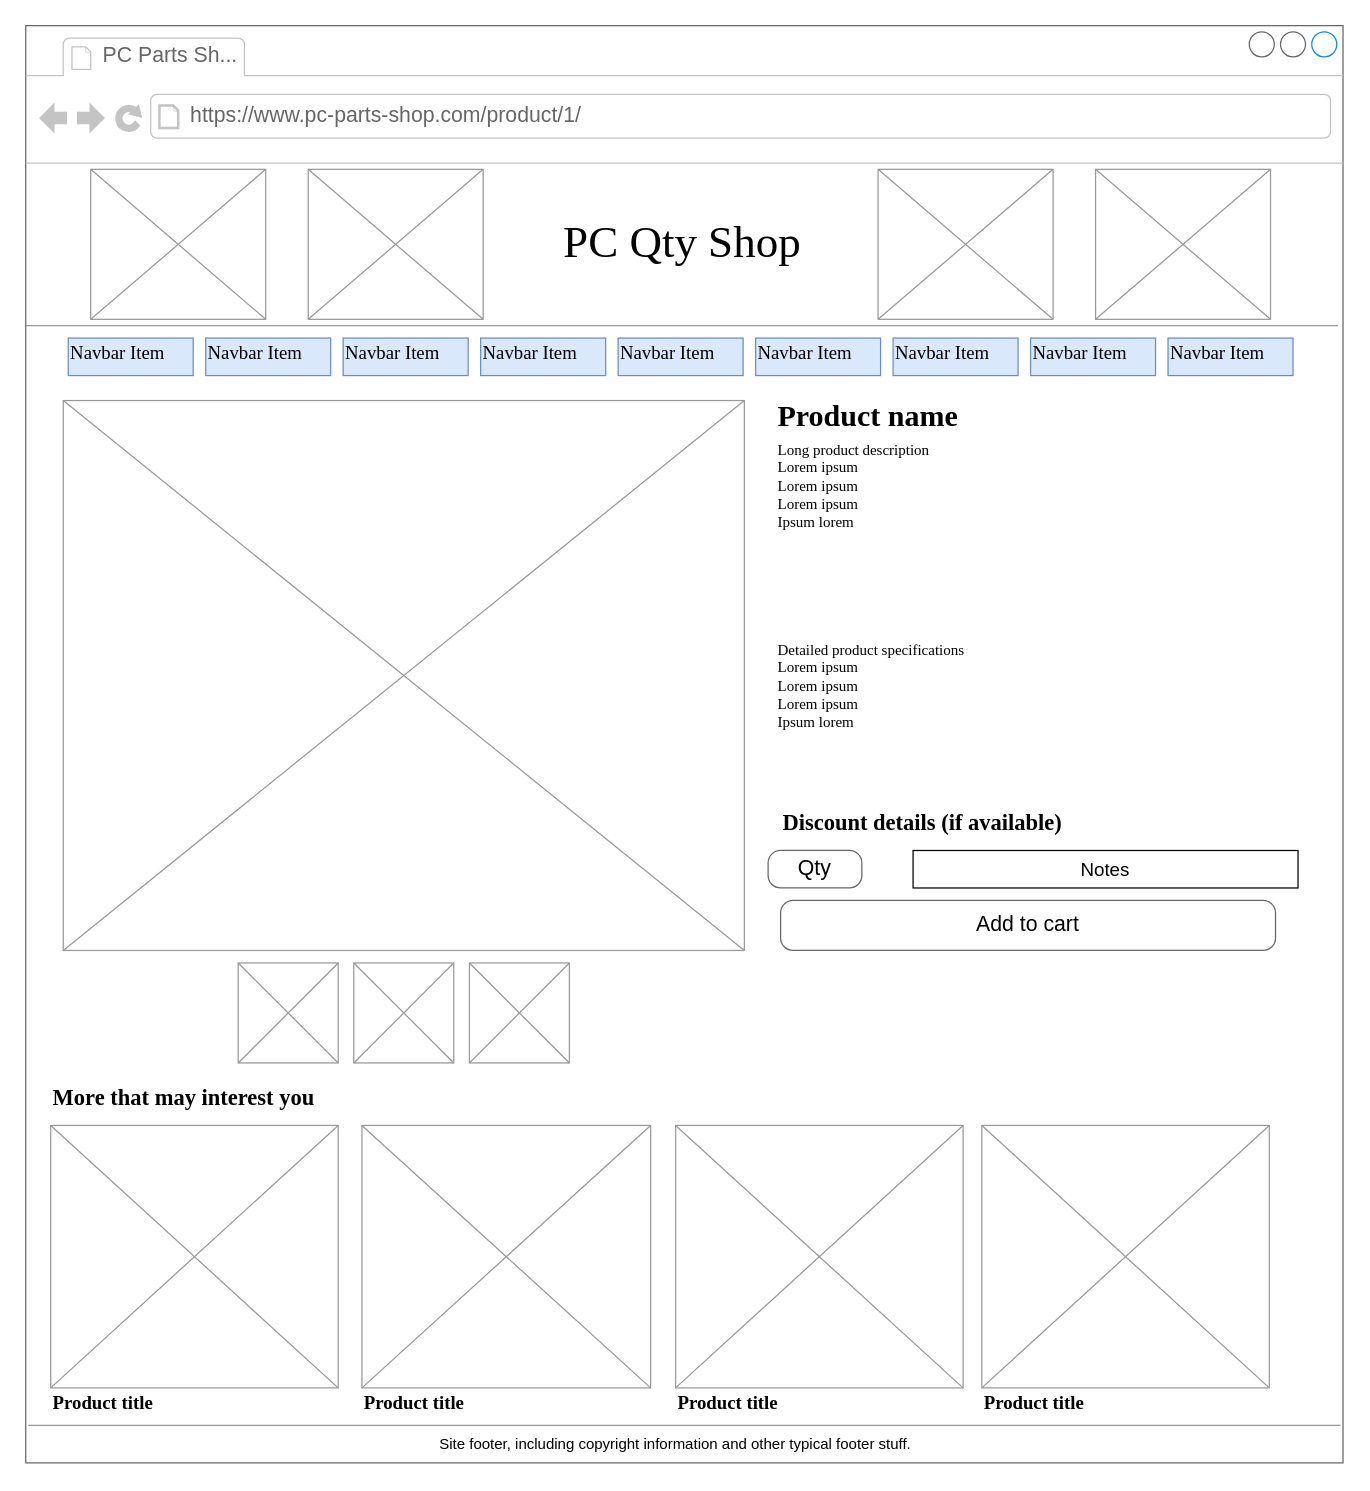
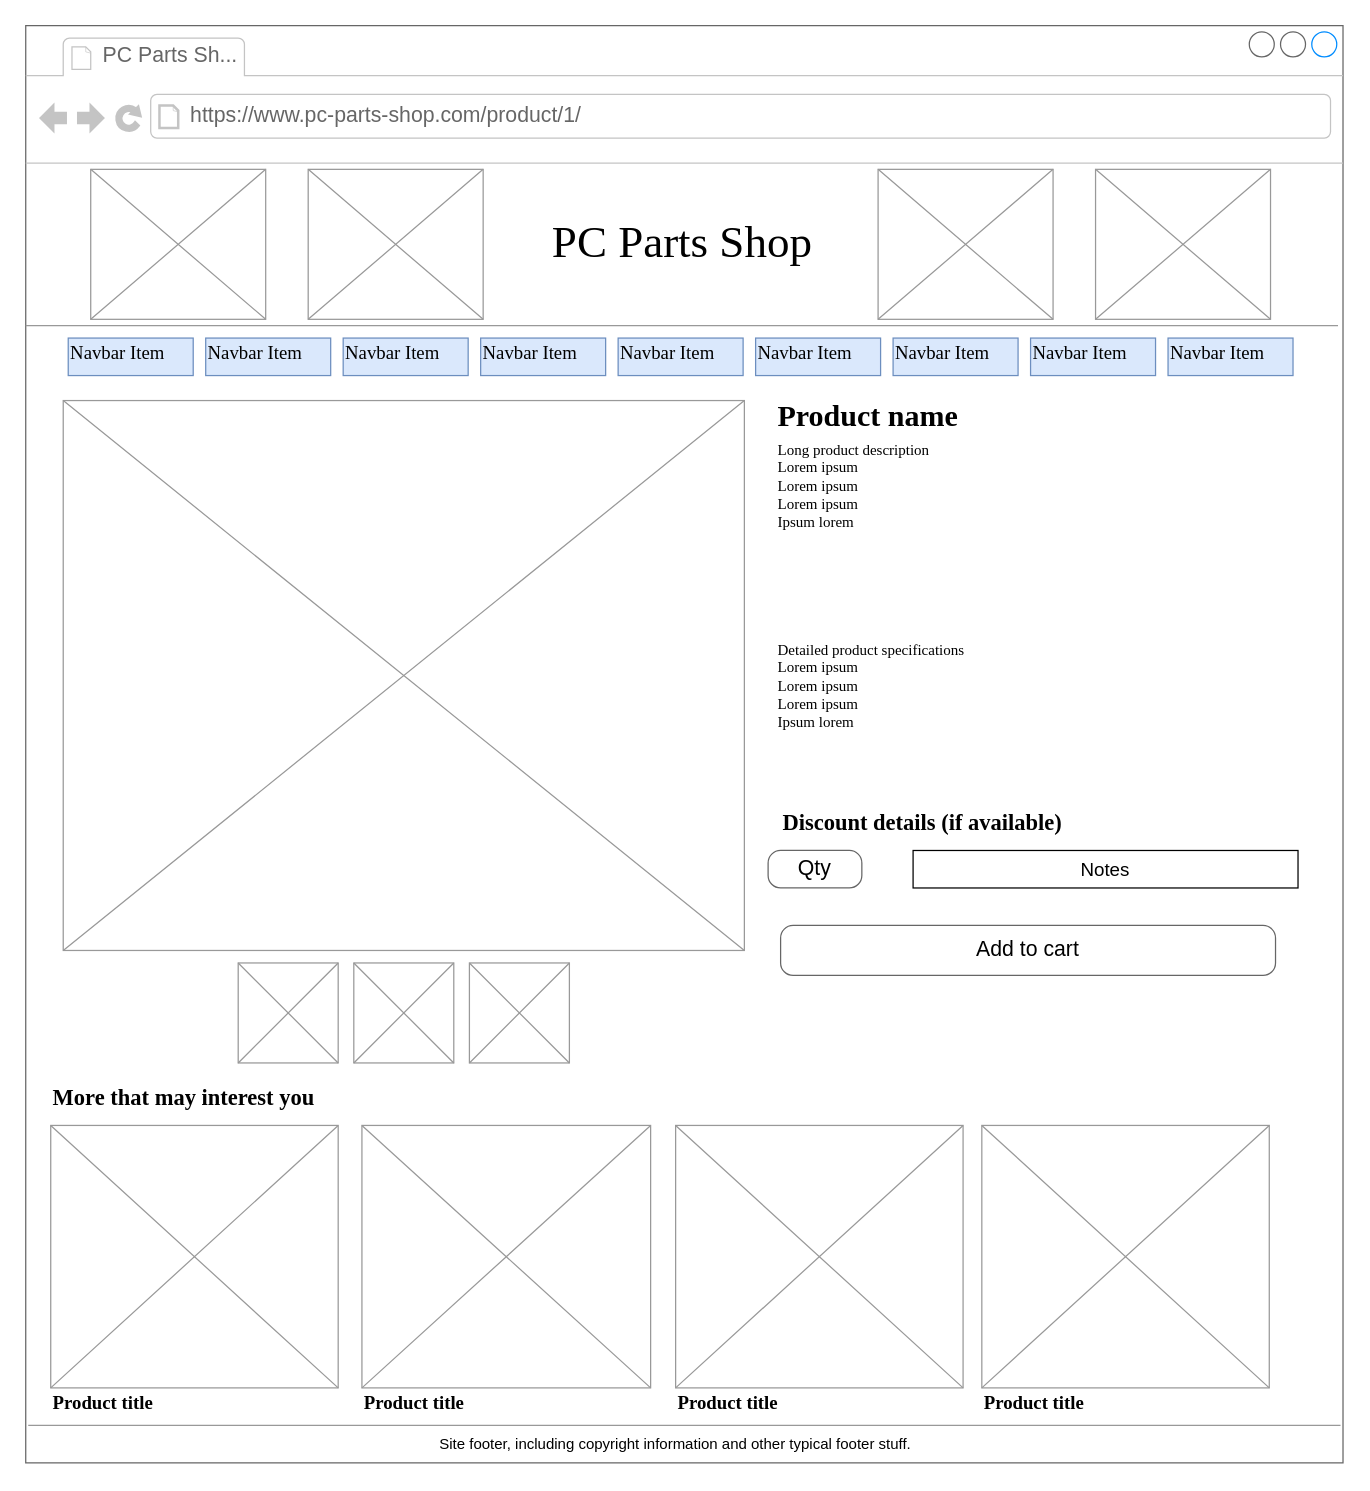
  <mxCell id="0" />
  <mxCell id="1" parent="0" />
  <mxCell id="2" value="" style="strokeWidth=1;shadow=0;dashed=0;align=center;html=1;shape=mxgraph.mockup.containers.browserWindow;rSize=0;strokeColor=#666666;mainText=,;recursiveResize=0;rounded=0;labelBackgroundColor=none;fontFamily=Verdana;fontSize=12" parent="1" vertex="1"><mxGeometry x="20" y="20" width="1054" height="1150" as="geometry" /></mxCell>
  <mxCell id="3" value="&lt;div&gt;PC Parts Sh...&lt;/div&gt;" style="strokeWidth=1;shadow=0;dashed=0;align=center;html=1;shape=mxgraph.mockup.containers.anchor;fontSize=17;fontColor=#666666;align=left;" parent="2" vertex="1"><mxGeometry x="60" y="12" width="110" height="26" as="geometry" /></mxCell>
  <mxCell id="4" value="&lt;div&gt;https://www.pc-parts-shop.com/product/1/&lt;/div&gt;" style="strokeWidth=1;shadow=0;dashed=0;align=center;html=1;shape=mxgraph.mockup.containers.anchor;rSize=0;fontSize=17;fontColor=#666666;align=left;" parent="2" vertex="1"><mxGeometry x="130" y="60" width="250" height="26" as="geometry" /></mxCell>
- <mxCell id="5" value="&lt;div align=&quot;center&quot;&gt;&lt;font style=&quot;font-size: 36px;&quot;&gt;PC Qty Shop&lt;/font&gt;&lt;/div&gt;" style="text;html=1;points=[];align=center;verticalAlign=top;spacingTop=-4;fontSize=30;fontFamily=Verdana" parent="2" vertex="1"><mxGeometry x="355" y="150" width="340" height="50" as="geometry" /></mxCell>
+ <mxCell id="5" value="&lt;div align=&quot;center&quot;&gt;&lt;font style=&quot;font-size: 36px;&quot;&gt;PC Parts Shop&lt;/font&gt;&lt;/div&gt;" style="text;html=1;points=[];align=center;verticalAlign=top;spacingTop=-4;fontSize=30;fontFamily=Verdana" parent="2" vertex="1"><mxGeometry x="355" y="150" width="340" height="50" as="geometry" /></mxCell>
  <mxCell id="6" value="" style="verticalLabelPosition=bottom;shadow=0;dashed=0;align=center;html=1;verticalAlign=top;strokeWidth=1;shape=mxgraph.mockup.markup.line;strokeColor=#999999;rounded=0;labelBackgroundColor=none;fillColor=#ffffff;fontFamily=Verdana;fontSize=12;fontColor=#000000;" parent="2" vertex="1"><mxGeometry y="230" width="1050" height="20" as="geometry" /></mxCell>
  <mxCell id="7" value="Navbar Item" style="text;html=1;points=[];align=left;verticalAlign=top;spacingTop=-4;fontSize=15;fontFamily=Verdana;fillColor=#dae8fc;strokeColor=#6c8ebf;" parent="2" vertex="1"><mxGeometry x="34" y="250" width="100" height="30" as="geometry" /></mxCell>
  <mxCell id="8" value="" style="verticalLabelPosition=bottom;shadow=0;dashed=0;align=center;html=1;verticalAlign=top;strokeWidth=1;shape=mxgraph.mockup.markup.line;strokeColor=#999999;rounded=0;labelBackgroundColor=none;fillColor=#ffffff;fontFamily=Verdana;fontSize=12;fontColor=#000000;" parent="2" vertex="1"><mxGeometry x="2" y="1110" width="1050" height="20" as="geometry" /></mxCell>
  <mxCell id="9" value="" style="verticalLabelPosition=bottom;shadow=0;dashed=0;align=center;html=1;verticalAlign=top;strokeWidth=1;shape=mxgraph.mockup.graphics.simpleIcon;strokeColor=#999999;fillColor=#ffffff;rounded=0;labelBackgroundColor=none;fontFamily=Verdana;fontSize=12;fontColor=#000000;" parent="2" vertex="1"><mxGeometry x="30" y="300" width="545" height="440" as="geometry" /></mxCell>
- <mxCell id="10" value="Add to cart" style="strokeWidth=1;shadow=0;dashed=0;align=center;html=1;shape=mxgraph.mockup.buttons.button;strokeColor=#666666;mainText=;buttonStyle=round;fontSize=17;fontStyle=0;fillColor=none;whiteSpace=wrap;rounded=0;labelBackgroundColor=none;" parent="2" vertex="1"><mxGeometry x="604" y="700" width="396" height="40" as="geometry" /></mxCell>
+ <mxCell id="10" value="Add to cart" style="strokeWidth=1;shadow=0;dashed=0;align=center;html=1;shape=mxgraph.mockup.buttons.button;strokeColor=#666666;mainText=;buttonStyle=round;fontSize=17;fontStyle=0;fillColor=none;whiteSpace=wrap;rounded=0;labelBackgroundColor=none;" parent="2" vertex="1"><mxGeometry x="604" y="720" width="396" height="40" as="geometry" /></mxCell>
  <mxCell id="11" value="&lt;div&gt;Long product description&lt;/div&gt;&lt;div&gt;Lorem ipsum&lt;/div&gt;&lt;div&gt;&lt;div&gt;Lorem ipsum&lt;br&gt;&lt;div&gt;Lorem ipsum&lt;br&gt;&lt;div&gt;Ipsum lorem&lt;br&gt;&lt;/div&gt;&lt;/div&gt;&lt;/div&gt;&lt;/div&gt;" style="text;html=1;points=[];align=left;verticalAlign=top;spacingTop=-4;fontSize=12;fontFamily=Verdana;whiteSpace=wrap;" parent="2" vertex="1"><mxGeometry x="600" y="330" width="454" height="80" as="geometry" /></mxCell>
  <mxCell id="12" value="" style="verticalLabelPosition=bottom;shadow=0;dashed=0;align=center;html=1;verticalAlign=top;strokeWidth=1;shape=mxgraph.mockup.graphics.simpleIcon;strokeColor=#999999;fillColor=#ffffff;rounded=0;labelBackgroundColor=none;fontFamily=Verdana;fontSize=12;fontColor=#000000;" vertex="1" parent="2"><mxGeometry x="52" y="115" width="140" height="120" as="geometry" /></mxCell>
  <mxCell id="13" value="" style="verticalLabelPosition=bottom;shadow=0;dashed=0;align=center;html=1;verticalAlign=top;strokeWidth=1;shape=mxgraph.mockup.graphics.simpleIcon;strokeColor=#999999;fillColor=#ffffff;rounded=0;labelBackgroundColor=none;fontFamily=Verdana;fontSize=12;fontColor=#000000;" vertex="1" parent="2"><mxGeometry x="226" y="115" width="140" height="120" as="geometry" /></mxCell>
  <mxCell id="14" value="" style="verticalLabelPosition=bottom;shadow=0;dashed=0;align=center;html=1;verticalAlign=top;strokeWidth=1;shape=mxgraph.mockup.graphics.simpleIcon;strokeColor=#999999;fillColor=#ffffff;rounded=0;labelBackgroundColor=none;fontFamily=Verdana;fontSize=12;fontColor=#000000;" vertex="1" parent="2"><mxGeometry x="682" y="115" width="140" height="120" as="geometry" /></mxCell>
  <mxCell id="15" value="" style="verticalLabelPosition=bottom;shadow=0;dashed=0;align=center;html=1;verticalAlign=top;strokeWidth=1;shape=mxgraph.mockup.graphics.simpleIcon;strokeColor=#999999;fillColor=#ffffff;rounded=0;labelBackgroundColor=none;fontFamily=Verdana;fontSize=12;fontColor=#000000;" vertex="1" parent="2"><mxGeometry x="856" y="115" width="140" height="120" as="geometry" /></mxCell>
  <mxCell id="16" value="Navbar Item" style="text;html=1;points=[];align=left;verticalAlign=top;spacingTop=-4;fontSize=15;fontFamily=Verdana;fillColor=#dae8fc;strokeColor=#6c8ebf;" vertex="1" parent="2"><mxGeometry x="144" y="250" width="100" height="30" as="geometry" /></mxCell>
  <mxCell id="17" value="Navbar Item" style="text;html=1;points=[];align=left;verticalAlign=top;spacingTop=-4;fontSize=15;fontFamily=Verdana;fillColor=#dae8fc;strokeColor=#6c8ebf;" vertex="1" parent="2"><mxGeometry x="254" y="250" width="100" height="30" as="geometry" /></mxCell>
  <mxCell id="18" value="Navbar Item" style="text;html=1;points=[];align=left;verticalAlign=top;spacingTop=-4;fontSize=15;fontFamily=Verdana;fillColor=#dae8fc;strokeColor=#6c8ebf;" vertex="1" parent="2"><mxGeometry x="364" y="250" width="100" height="30" as="geometry" /></mxCell>
  <mxCell id="19" value="Navbar Item" style="text;html=1;points=[];align=left;verticalAlign=top;spacingTop=-4;fontSize=15;fontFamily=Verdana;fillColor=#dae8fc;strokeColor=#6c8ebf;" vertex="1" parent="2"><mxGeometry x="474" y="250" width="100" height="30" as="geometry" /></mxCell>
  <mxCell id="20" value="Navbar Item" style="text;html=1;points=[];align=left;verticalAlign=top;spacingTop=-4;fontSize=15;fontFamily=Verdana;fillColor=#dae8fc;strokeColor=#6c8ebf;" vertex="1" parent="2"><mxGeometry x="584" y="250" width="100" height="30" as="geometry" /></mxCell>
  <mxCell id="21" value="Navbar Item" style="text;html=1;points=[];align=left;verticalAlign=top;spacingTop=-4;fontSize=15;fontFamily=Verdana;fillColor=#dae8fc;strokeColor=#6c8ebf;" vertex="1" parent="2"><mxGeometry x="694" y="250" width="100" height="30" as="geometry" /></mxCell>
  <mxCell id="22" value="Navbar Item" style="text;html=1;points=[];align=left;verticalAlign=top;spacingTop=-4;fontSize=15;fontFamily=Verdana;fillColor=#dae8fc;strokeColor=#6c8ebf;" vertex="1" parent="2"><mxGeometry x="804" y="250" width="100" height="30" as="geometry" /></mxCell>
  <mxCell id="23" value="Navbar Item" style="text;html=1;points=[];align=left;verticalAlign=top;spacingTop=-4;fontSize=15;fontFamily=Verdana;fillColor=#dae8fc;strokeColor=#6c8ebf;" vertex="1" parent="2"><mxGeometry x="914" y="250" width="100" height="30" as="geometry" /></mxCell>
  <mxCell id="24" value="Qty" style="strokeWidth=1;shadow=0;dashed=0;align=center;html=1;shape=mxgraph.mockup.buttons.button;strokeColor=#666666;mainText=;buttonStyle=round;fontSize=17;fontStyle=0;fillColor=none;whiteSpace=wrap;rounded=0;labelBackgroundColor=none;" vertex="1" parent="2"><mxGeometry x="594" y="660" width="75" height="30" as="geometry" /></mxCell>
  <mxCell id="25" value="&lt;div align=&quot;center&quot;&gt;Site footer, including copyright information and other typical footer stuff.&lt;/div&gt;" style="text;spacingTop=-5;whiteSpace=wrap;html=1;align=center;fontSize=12;fontFamily=Helvetica;fillColor=none;strokeColor=none;rounded=0;shadow=1;labelBackgroundColor=none;" parent="2" vertex="1"><mxGeometry x="275" y="1126" width="490" height="25" as="geometry" /></mxCell>
  <mxCell id="26" value="&lt;h1&gt;Product name&lt;br&gt;&lt;/h1&gt;" style="text;html=1;points=[];align=left;verticalAlign=top;spacingTop=-4;fontSize=12;fontFamily=Verdana;whiteSpace=wrap;" vertex="1" parent="2"><mxGeometry x="600" y="280" width="364" height="40" as="geometry" /></mxCell>
  <mxCell id="27" value="&lt;h2&gt;More that may interest you&lt;br&gt;&lt;/h2&gt;" style="text;html=1;points=[];align=left;verticalAlign=top;spacingTop=-4;fontSize=12;fontFamily=Verdana;whiteSpace=wrap;" vertex="1" parent="2"><mxGeometry x="20" y="830" width="290" height="40" as="geometry" /></mxCell>
  <mxCell id="28" value="" style="verticalLabelPosition=bottom;shadow=0;dashed=0;align=center;html=1;verticalAlign=top;strokeWidth=1;shape=mxgraph.mockup.graphics.simpleIcon;strokeColor=#999999;fillColor=#ffffff;rounded=0;labelBackgroundColor=none;fontFamily=Verdana;fontSize=12;fontColor=#000000;" vertex="1" parent="2"><mxGeometry x="170" y="750" width="80" height="80" as="geometry" /></mxCell>
  <mxCell id="29" value="" style="verticalLabelPosition=bottom;shadow=0;dashed=0;align=center;html=1;verticalAlign=top;strokeWidth=1;shape=mxgraph.mockup.graphics.simpleIcon;strokeColor=#999999;fillColor=#ffffff;rounded=0;labelBackgroundColor=none;fontFamily=Verdana;fontSize=12;fontColor=#000000;" vertex="1" parent="2"><mxGeometry x="20" y="880" width="230" height="210" as="geometry" /></mxCell>
  <mxCell id="30" value="" style="verticalLabelPosition=bottom;shadow=0;dashed=0;align=center;html=1;verticalAlign=top;strokeWidth=1;shape=mxgraph.mockup.graphics.simpleIcon;strokeColor=#999999;fillColor=#ffffff;rounded=0;labelBackgroundColor=none;fontFamily=Verdana;fontSize=12;fontColor=#000000;" vertex="1" parent="2"><mxGeometry x="269" y="880" width="231" height="210" as="geometry" /></mxCell>
  <mxCell id="31" value="&lt;font style=&quot;font-size: 15px;&quot;&gt;&lt;b&gt;Product title&lt;br&gt;&lt;/b&gt;&lt;/font&gt;" style="text;html=1;points=[];align=left;verticalAlign=top;spacingTop=-4;fontSize=12;fontFamily=Verdana;whiteSpace=wrap;" vertex="1" parent="2"><mxGeometry x="20" y="1090" width="150" height="40" as="geometry" /></mxCell>
  <mxCell id="32" value="&lt;font style=&quot;font-size: 15px;&quot;&gt;&lt;b&gt;Product title&lt;br&gt;&lt;/b&gt;&lt;/font&gt;" style="text;html=1;points=[];align=left;verticalAlign=top;spacingTop=-4;fontSize=12;fontFamily=Verdana;whiteSpace=wrap;" vertex="1" parent="2"><mxGeometry x="269" y="1090" width="150" height="40" as="geometry" /></mxCell>
  <mxCell id="33" value="" style="verticalLabelPosition=bottom;shadow=0;dashed=0;align=center;html=1;verticalAlign=top;strokeWidth=1;shape=mxgraph.mockup.graphics.simpleIcon;strokeColor=#999999;fillColor=#ffffff;rounded=0;labelBackgroundColor=none;fontFamily=Verdana;fontSize=12;fontColor=#000000;" vertex="1" parent="2"><mxGeometry x="262.5" y="750" width="80" height="80" as="geometry" /></mxCell>
  <mxCell id="34" value="" style="verticalLabelPosition=bottom;shadow=0;dashed=0;align=center;html=1;verticalAlign=top;strokeWidth=1;shape=mxgraph.mockup.graphics.simpleIcon;strokeColor=#999999;fillColor=#ffffff;rounded=0;labelBackgroundColor=none;fontFamily=Verdana;fontSize=12;fontColor=#000000;" vertex="1" parent="2"><mxGeometry x="355" y="750" width="80" height="80" as="geometry" /></mxCell>
  <mxCell id="35" value="" style="verticalLabelPosition=bottom;shadow=0;dashed=0;align=center;html=1;verticalAlign=top;strokeWidth=1;shape=mxgraph.mockup.graphics.simpleIcon;strokeColor=#999999;fillColor=#ffffff;rounded=0;labelBackgroundColor=none;fontFamily=Verdana;fontSize=12;fontColor=#000000;" vertex="1" parent="2"><mxGeometry x="520" y="880" width="230" height="210" as="geometry" /></mxCell>
  <mxCell id="36" value="&lt;font style=&quot;font-size: 15px;&quot;&gt;&lt;b&gt;Product title&lt;br&gt;&lt;/b&gt;&lt;/font&gt;" style="text;html=1;points=[];align=left;verticalAlign=top;spacingTop=-4;fontSize=12;fontFamily=Verdana;whiteSpace=wrap;" vertex="1" parent="2"><mxGeometry x="520" y="1090" width="150" height="40" as="geometry" /></mxCell>
  <mxCell id="37" value="&lt;font style=&quot;font-size: 15px;&quot;&gt;Notes&lt;/font&gt;" style="rounded=0;whiteSpace=wrap;html=1;" vertex="1" parent="2"><mxGeometry x="710" y="660" width="308" height="30" as="geometry" /></mxCell>
  <mxCell id="38" value="&lt;div&gt;Detailed product specifications&lt;/div&gt;&lt;div&gt;Lorem ipsum&lt;/div&gt;&lt;div&gt;Lorem ipsum&lt;/div&gt;&lt;div&gt;Lorem ipsum&lt;/div&gt;&lt;div&gt;Ipsum lorem&lt;br&gt;&lt;/div&gt;" style="text;html=1;points=[];align=left;verticalAlign=top;spacingTop=-4;fontSize=12;fontFamily=Verdana;whiteSpace=wrap;" vertex="1" parent="2"><mxGeometry x="600" y="490" width="454" height="80" as="geometry" /></mxCell>
  <mxCell id="39" value="" style="verticalLabelPosition=bottom;shadow=0;dashed=0;align=center;html=1;verticalAlign=top;strokeWidth=1;shape=mxgraph.mockup.graphics.simpleIcon;strokeColor=#999999;fillColor=#ffffff;rounded=0;labelBackgroundColor=none;fontFamily=Verdana;fontSize=12;fontColor=#000000;" vertex="1" parent="2"><mxGeometry x="765" y="880" width="230" height="210" as="geometry" /></mxCell>
  <mxCell id="40" value="&lt;font style=&quot;font-size: 15px;&quot;&gt;&lt;b&gt;Product title&lt;br&gt;&lt;/b&gt;&lt;/font&gt;" style="text;html=1;points=[];align=left;verticalAlign=top;spacingTop=-4;fontSize=12;fontFamily=Verdana;whiteSpace=wrap;" vertex="1" parent="2"><mxGeometry x="765" y="1090" width="150" height="40" as="geometry" /></mxCell>
  <mxCell id="41" value="&lt;h2&gt;Discount details (if available)&lt;br&gt;&lt;/h2&gt;" style="text;html=1;points=[];align=left;verticalAlign=top;spacingTop=-4;fontSize=12;fontFamily=Verdana;whiteSpace=wrap;" vertex="1" parent="2"><mxGeometry x="604" y="610" width="380" height="40" as="geometry" /></mxCell>
